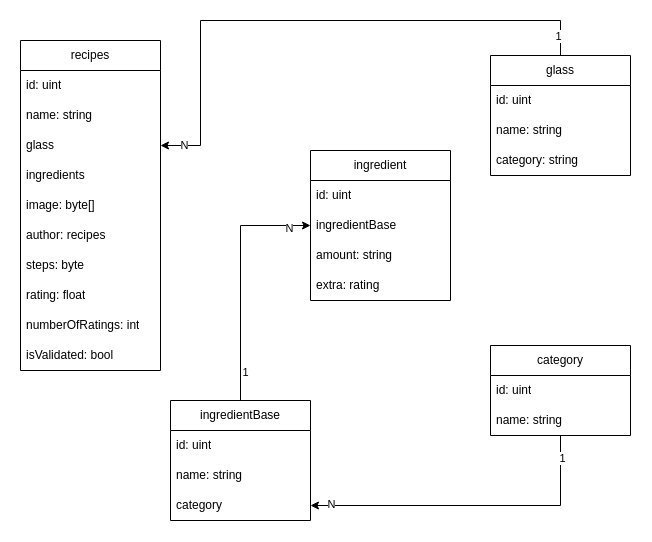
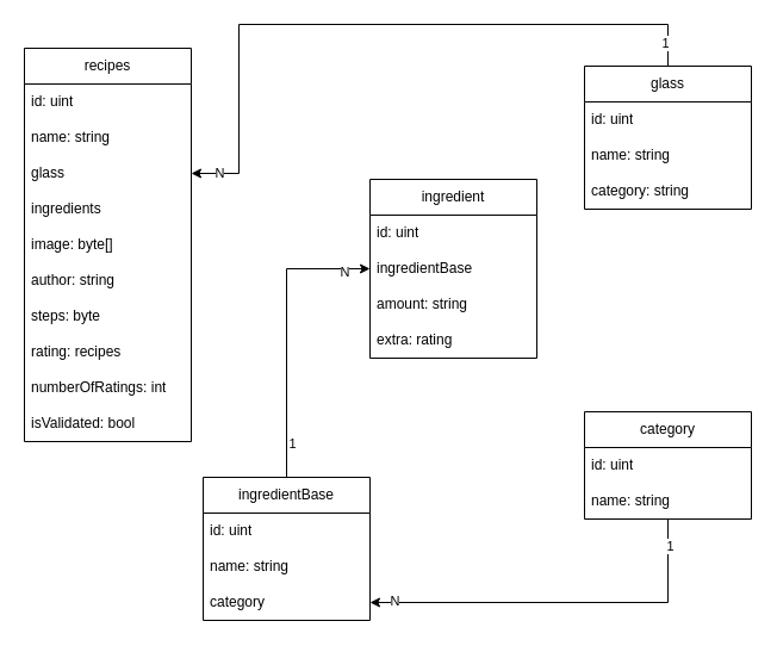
  <mxCell id="0" />
  <mxCell id="1" parent="0" />
  <mxCell id="2" value="recipes" style="swimlane;fontStyle=0;childLayout=stackLayout;horizontal=1;startSize=30;horizontalStack=0;resizeParent=1;resizeParentMax=0;resizeLast=0;collapsible=1;marginBottom=0;whiteSpace=wrap;html=1;" vertex="1" parent="1"><mxGeometry x="20" y="40" width="140" height="330" as="geometry" /></mxCell>
  <mxCell id="3" value="id: uint" style="text;strokeColor=none;fillColor=none;align=left;verticalAlign=middle;spacingLeft=4;spacingRight=4;overflow=hidden;points=[[0,0.5],[1,0.5]];portConstraint=eastwest;rotatable=0;whiteSpace=wrap;html=1;" vertex="1" parent="2"><mxGeometry y="30" width="140" height="30" as="geometry" /></mxCell>
  <mxCell id="4" value="name: string" style="text;strokeColor=none;fillColor=none;align=left;verticalAlign=middle;spacingLeft=4;spacingRight=4;overflow=hidden;points=[[0,0.5],[1,0.5]];portConstraint=eastwest;rotatable=0;whiteSpace=wrap;html=1;" vertex="1" parent="2"><mxGeometry y="60" width="140" height="30" as="geometry" /></mxCell>
  <mxCell id="5" value="glass" style="text;strokeColor=none;fillColor=none;align=left;verticalAlign=middle;spacingLeft=4;spacingRight=4;overflow=hidden;points=[[0,0.5],[1,0.5]];portConstraint=eastwest;rotatable=0;whiteSpace=wrap;html=1;" vertex="1" parent="2"><mxGeometry y="90" width="140" height="30" as="geometry" /></mxCell>
  <mxCell id="6" value="ingredients" style="text;strokeColor=none;fillColor=none;align=left;verticalAlign=middle;spacingLeft=4;spacingRight=4;overflow=hidden;points=[[0,0.5],[1,0.5]];portConstraint=eastwest;rotatable=0;whiteSpace=wrap;html=1;" vertex="1" parent="2"><mxGeometry y="120" width="140" height="30" as="geometry" /></mxCell>
  <mxCell id="7" value="image: byte[]" style="text;strokeColor=none;fillColor=none;align=left;verticalAlign=middle;spacingLeft=4;spacingRight=4;overflow=hidden;points=[[0,0.5],[1,0.5]];portConstraint=eastwest;rotatable=0;whiteSpace=wrap;html=1;" vertex="1" parent="2"><mxGeometry y="150" width="140" height="30" as="geometry" /></mxCell>
- <mxCell id="8" value="author: recipes" style="text;strokeColor=none;fillColor=none;align=left;verticalAlign=middle;spacingLeft=4;spacingRight=4;overflow=hidden;points=[[0,0.5],[1,0.5]];portConstraint=eastwest;rotatable=0;whiteSpace=wrap;html=1;" vertex="1" parent="2"><mxGeometry y="180" width="140" height="30" as="geometry" /></mxCell>
+ <mxCell id="8" value="author: string" style="text;strokeColor=none;fillColor=none;align=left;verticalAlign=middle;spacingLeft=4;spacingRight=4;overflow=hidden;points=[[0,0.5],[1,0.5]];portConstraint=eastwest;rotatable=0;whiteSpace=wrap;html=1;" vertex="1" parent="2"><mxGeometry y="180" width="140" height="30" as="geometry" /></mxCell>
  <mxCell id="9" value="steps: byte" style="text;strokeColor=none;fillColor=none;align=left;verticalAlign=middle;spacingLeft=4;spacingRight=4;overflow=hidden;points=[[0,0.5],[1,0.5]];portConstraint=eastwest;rotatable=0;whiteSpace=wrap;html=1;" vertex="1" parent="2"><mxGeometry y="210" width="140" height="30" as="geometry" /></mxCell>
- <mxCell id="10" value="rating: float" style="text;strokeColor=none;fillColor=none;align=left;verticalAlign=middle;spacingLeft=4;spacingRight=4;overflow=hidden;points=[[0,0.5],[1,0.5]];portConstraint=eastwest;rotatable=0;whiteSpace=wrap;html=1;" vertex="1" parent="2"><mxGeometry y="240" width="140" height="30" as="geometry" /></mxCell>
+ <mxCell id="10" value="rating: recipes" style="text;strokeColor=none;fillColor=none;align=left;verticalAlign=middle;spacingLeft=4;spacingRight=4;overflow=hidden;points=[[0,0.5],[1,0.5]];portConstraint=eastwest;rotatable=0;whiteSpace=wrap;html=1;" vertex="1" parent="2"><mxGeometry y="240" width="140" height="30" as="geometry" /></mxCell>
  <mxCell id="11" value="numberOfRatings: int" style="text;strokeColor=none;fillColor=none;align=left;verticalAlign=middle;spacingLeft=4;spacingRight=4;overflow=hidden;points=[[0,0.5],[1,0.5]];portConstraint=eastwest;rotatable=0;whiteSpace=wrap;html=1;" vertex="1" parent="2"><mxGeometry y="270" width="140" height="30" as="geometry" /></mxCell>
  <mxCell id="12" value="isValidated: bool" style="text;strokeColor=none;fillColor=none;align=left;verticalAlign=middle;spacingLeft=4;spacingRight=4;overflow=hidden;points=[[0,0.5],[1,0.5]];portConstraint=eastwest;rotatable=0;whiteSpace=wrap;html=1;" vertex="1" parent="2"><mxGeometry y="300" width="140" height="30" as="geometry" /></mxCell>
  <mxCell id="13" value="ingredient" style="swimlane;fontStyle=0;childLayout=stackLayout;horizontal=1;startSize=30;horizontalStack=0;resizeParent=1;resizeParentMax=0;resizeLast=0;collapsible=1;marginBottom=0;whiteSpace=wrap;html=1;" vertex="1" parent="1"><mxGeometry x="310" y="150" width="140" height="150" as="geometry" /></mxCell>
  <mxCell id="14" value="id: uint" style="text;strokeColor=none;fillColor=none;align=left;verticalAlign=middle;spacingLeft=4;spacingRight=4;overflow=hidden;points=[[0,0.5],[1,0.5]];portConstraint=eastwest;rotatable=0;whiteSpace=wrap;html=1;" vertex="1" parent="13"><mxGeometry y="30" width="140" height="30" as="geometry" /></mxCell>
  <mxCell id="15" value="ingredientBase" style="text;strokeColor=none;fillColor=none;align=left;verticalAlign=middle;spacingLeft=4;spacingRight=4;overflow=hidden;points=[[0,0.5],[1,0.5]];portConstraint=eastwest;rotatable=0;whiteSpace=wrap;html=1;" vertex="1" parent="13"><mxGeometry y="60" width="140" height="30" as="geometry" /></mxCell>
  <mxCell id="16" value="amount: string" style="text;strokeColor=none;fillColor=none;align=left;verticalAlign=middle;spacingLeft=4;spacingRight=4;overflow=hidden;points=[[0,0.5],[1,0.5]];portConstraint=eastwest;rotatable=0;whiteSpace=wrap;html=1;" vertex="1" parent="13"><mxGeometry y="90" width="140" height="30" as="geometry" /></mxCell>
  <mxCell id="17" value="extra: rating" style="text;strokeColor=none;fillColor=none;align=left;verticalAlign=middle;spacingLeft=4;spacingRight=4;overflow=hidden;points=[[0,0.5],[1,0.5]];portConstraint=eastwest;rotatable=0;whiteSpace=wrap;html=1;" vertex="1" parent="13"><mxGeometry y="120" width="140" height="30" as="geometry" /></mxCell>
  <mxCell id="18" style="edgeStyle=orthogonalEdgeStyle;rounded=0;orthogonalLoop=1;jettySize=auto;html=1;entryX=1;entryY=0.5;entryDx=0;entryDy=0;" edge="1" parent="1" source="21" target="5"><mxGeometry relative="1" as="geometry"><Array as="points"><mxPoint x="560" y="20" /><mxPoint x="200" y="20" /><mxPoint x="200" y="145" /></Array></mxGeometry></mxCell>
  <mxCell id="19" value="1" style="edgeLabel;html=1;align=center;verticalAlign=middle;resizable=0;points=[];" vertex="1" connectable="0" parent="18"><mxGeometry x="-0.929" y="3" relative="1" as="geometry"><mxPoint as="offset" /></mxGeometry></mxCell>
  <mxCell id="20" value="N" style="edgeLabel;html=1;align=center;verticalAlign=middle;resizable=0;points=[];" vertex="1" connectable="0" parent="18"><mxGeometry x="0.918" y="-1" relative="1" as="geometry"><mxPoint as="offset" /></mxGeometry></mxCell>
  <mxCell id="21" value="glass" style="swimlane;fontStyle=0;childLayout=stackLayout;horizontal=1;startSize=30;horizontalStack=0;resizeParent=1;resizeParentMax=0;resizeLast=0;collapsible=1;marginBottom=0;whiteSpace=wrap;html=1;" vertex="1" parent="1"><mxGeometry x="490" y="55" width="140" height="120" as="geometry" /></mxCell>
  <mxCell id="22" value="id: uint" style="text;strokeColor=none;fillColor=none;align=left;verticalAlign=middle;spacingLeft=4;spacingRight=4;overflow=hidden;points=[[0,0.5],[1,0.5]];portConstraint=eastwest;rotatable=0;whiteSpace=wrap;html=1;" vertex="1" parent="21"><mxGeometry y="30" width="140" height="30" as="geometry" /></mxCell>
  <mxCell id="23" value="name: string" style="text;strokeColor=none;fillColor=none;align=left;verticalAlign=middle;spacingLeft=4;spacingRight=4;overflow=hidden;points=[[0,0.5],[1,0.5]];portConstraint=eastwest;rotatable=0;whiteSpace=wrap;html=1;" vertex="1" parent="21"><mxGeometry y="60" width="140" height="30" as="geometry" /></mxCell>
  <mxCell id="24" value="category: string" style="text;strokeColor=none;fillColor=none;align=left;verticalAlign=middle;spacingLeft=4;spacingRight=4;overflow=hidden;points=[[0,0.5],[1,0.5]];portConstraint=eastwest;rotatable=0;whiteSpace=wrap;html=1;" vertex="1" parent="21"><mxGeometry y="90" width="140" height="30" as="geometry" /></mxCell>
  <mxCell id="25" style="edgeStyle=orthogonalEdgeStyle;rounded=0;orthogonalLoop=1;jettySize=auto;html=1;entryX=1;entryY=0.5;entryDx=0;entryDy=0;" edge="1" parent="1" source="28" target="37"><mxGeometry relative="1" as="geometry"><mxPoint x="450" y="285" as="targetPoint" /></mxGeometry></mxCell>
  <mxCell id="26" value="1" style="edgeLabel;html=1;align=center;verticalAlign=middle;resizable=0;points=[];" vertex="1" connectable="0" parent="25"><mxGeometry x="-0.753" y="1" relative="1" as="geometry"><mxPoint y="-18" as="offset" /></mxGeometry></mxCell>
  <mxCell id="27" value="N" style="edgeLabel;html=1;align=center;verticalAlign=middle;resizable=0;points=[];" vertex="1" connectable="0" parent="25"><mxGeometry x="0.706" y="-2" relative="1" as="geometry"><mxPoint x="-27" as="offset" /></mxGeometry></mxCell>
  <mxCell id="28" value="category" style="swimlane;fontStyle=0;childLayout=stackLayout;horizontal=1;startSize=30;horizontalStack=0;resizeParent=1;resizeParentMax=0;resizeLast=0;collapsible=1;marginBottom=0;whiteSpace=wrap;html=1;" vertex="1" parent="1"><mxGeometry x="490" y="345" width="140" height="90" as="geometry" /></mxCell>
  <mxCell id="29" value="id: uint" style="text;strokeColor=none;fillColor=none;align=left;verticalAlign=middle;spacingLeft=4;spacingRight=4;overflow=hidden;points=[[0,0.5],[1,0.5]];portConstraint=eastwest;rotatable=0;whiteSpace=wrap;html=1;" vertex="1" parent="28"><mxGeometry y="30" width="140" height="30" as="geometry" /></mxCell>
  <mxCell id="30" value="name: string" style="text;strokeColor=none;fillColor=none;align=left;verticalAlign=middle;spacingLeft=4;spacingRight=4;overflow=hidden;points=[[0,0.5],[1,0.5]];portConstraint=eastwest;rotatable=0;whiteSpace=wrap;html=1;" vertex="1" parent="28"><mxGeometry y="60" width="140" height="30" as="geometry" /></mxCell>
  <mxCell id="31" style="edgeStyle=orthogonalEdgeStyle;rounded=0;orthogonalLoop=1;jettySize=auto;html=1;entryX=0;entryY=0.5;entryDx=0;entryDy=0;" edge="1" parent="1" source="34" target="15"><mxGeometry relative="1" as="geometry" /></mxCell>
  <mxCell id="32" value="N" style="edgeLabel;html=1;align=center;verticalAlign=middle;resizable=0;points=[];" vertex="1" connectable="0" parent="31"><mxGeometry x="0.82" y="-2" relative="1" as="geometry"><mxPoint as="offset" /></mxGeometry></mxCell>
  <mxCell id="33" value="1" style="edgeLabel;html=1;align=center;verticalAlign=middle;resizable=0;points=[];" vertex="1" connectable="0" parent="31"><mxGeometry x="-0.763" y="-4" relative="1" as="geometry"><mxPoint as="offset" /></mxGeometry></mxCell>
  <mxCell id="34" value="ingredientBase" style="swimlane;fontStyle=0;childLayout=stackLayout;horizontal=1;startSize=30;horizontalStack=0;resizeParent=1;resizeParentMax=0;resizeLast=0;collapsible=1;marginBottom=0;whiteSpace=wrap;html=1;" vertex="1" parent="1"><mxGeometry x="170" y="400" width="140" height="120" as="geometry" /></mxCell>
  <mxCell id="35" value="id: uint" style="text;strokeColor=none;fillColor=none;align=left;verticalAlign=middle;spacingLeft=4;spacingRight=4;overflow=hidden;points=[[0,0.5],[1,0.5]];portConstraint=eastwest;rotatable=0;whiteSpace=wrap;html=1;" vertex="1" parent="34"><mxGeometry y="30" width="140" height="30" as="geometry" /></mxCell>
  <mxCell id="36" value="name: string" style="text;strokeColor=none;fillColor=none;align=left;verticalAlign=middle;spacingLeft=4;spacingRight=4;overflow=hidden;points=[[0,0.5],[1,0.5]];portConstraint=eastwest;rotatable=0;whiteSpace=wrap;html=1;" vertex="1" parent="34"><mxGeometry y="60" width="140" height="30" as="geometry" /></mxCell>
  <mxCell id="37" value="category" style="text;strokeColor=none;fillColor=none;align=left;verticalAlign=middle;spacingLeft=4;spacingRight=4;overflow=hidden;points=[[0,0.5],[1,0.5]];portConstraint=eastwest;rotatable=0;whiteSpace=wrap;html=1;" vertex="1" parent="34"><mxGeometry y="90" width="140" height="30" as="geometry" /></mxCell>
